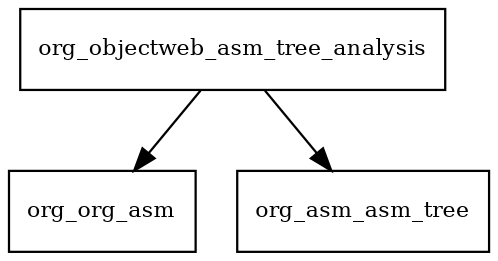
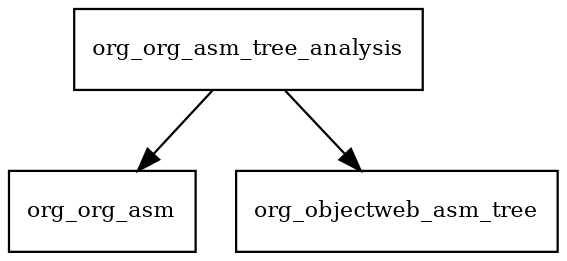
  digraph {
    node [fontsize=10.0 shape=box]
    n1 [label=org_org_asm]
-   org_objectweb_asm_tree_analysis
-   org_objectweb_asm_tree [label=org_asm_asm_tree]
+   org_objectweb_asm_tree_analysis [label=org_org_asm_tree_analysis]
+   org_objectweb_asm_tree
    org_objectweb_asm_tree_analysis -> n1
    org_objectweb_asm_tree_analysis -> org_objectweb_asm_tree
  }
